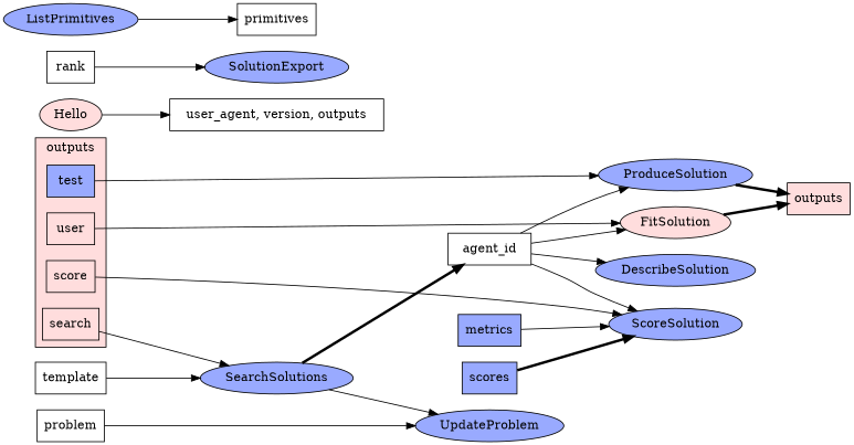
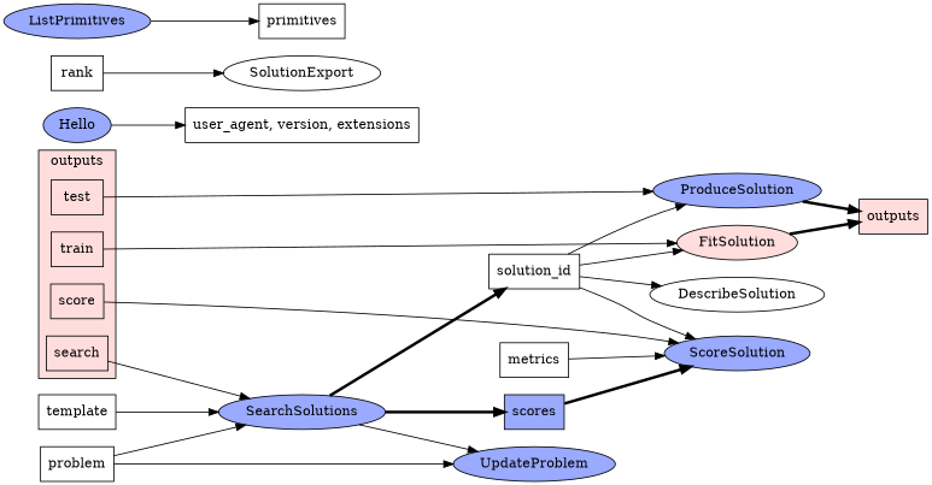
  digraph {
    compound=true
    rankdir=LR
    node [fillcolor="#99aaff" shape=rectangle style=filled]
    search [fillcolor="#ffdddd"]
-   train [fillcolor="#ffdddd" label=user]
+   train [fillcolor="#ffdddd"]
    score [fillcolor="#ffdddd"]
-   test
+   test [fillcolor="#ffdddd"]
    SearchSolutions [shape=ellipse]
    FitSolution [fillcolor="#ffdddd" shape=ellipse]
    ScoreSolution [shape=ellipse]
    ProduceSolution [shape=ellipse]
-   Hello [fillcolor="#ffdddd" shape=ellipse]
-   "user_agent, version, extensions" [fillcolor="#ffffff" label="user_agent, version, outputs"]
+   Hello [shape=ellipse]
+   "user_agent, version, extensions" [fillcolor="#ffffff"]
    UpdateProblem [shape=ellipse]
-   solution_id [fillcolor="#ffffff" label=agent_id]
+   solution_id [fillcolor="#ffffff"]
    scores
-   DescribeSolution [shape=ellipse]
+   DescribeSolution [fillcolor="#ffffff" shape=ellipse]
    outputs [fillcolor="#ffdddd"]
-   SolutionExport [shape=ellipse]
+   SolutionExport [fillcolor="#ffffff" shape=ellipse]
    ListPrimitives [shape=ellipse]
    primitives [fillcolor="#ffffff"]
    template [fillcolor="#ffffff"]
    problem [fillcolor="#ffffff"]
-   metrics
+   metrics [fillcolor="#ffffff"]
    rank [fillcolor="#ffffff"]
    subgraph cluster_1 {
      fillcolor="#ffdddd"
      label=outputs
      shape=rectangle
      style=filled
      search
      train
      score
      test
    }
    search -> SearchSolutions
    train -> FitSolution
    score -> ScoreSolution
    test -> ProduceSolution
    SearchSolutions -> UpdateProblem
    SearchSolutions -> solution_id [penwidth=3.0]
+   SearchSolutions -> scores [penwidth=3.0]
    FitSolution -> outputs [penwidth=3.0]
    ProduceSolution -> outputs [penwidth=3.0]
    Hello -> "user_agent, version, extensions"
    solution_id -> FitSolution
    solution_id -> ScoreSolution
    solution_id -> ProduceSolution
    solution_id -> DescribeSolution
    scores -> ScoreSolution [penwidth=3.0]
    ListPrimitives -> primitives
    template -> SearchSolutions
+   problem -> SearchSolutions
    problem -> UpdateProblem
    metrics -> ScoreSolution
    rank -> SolutionExport
  }
